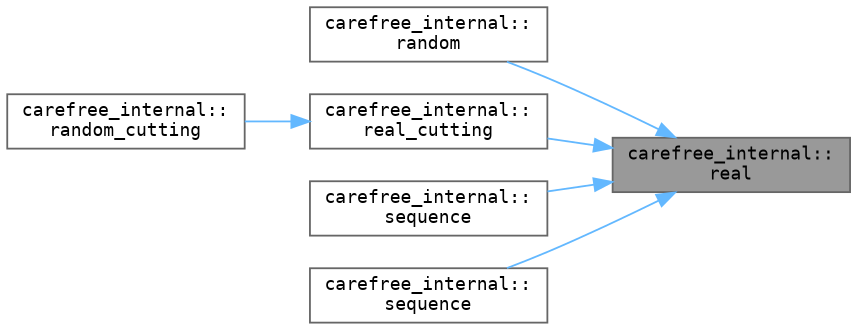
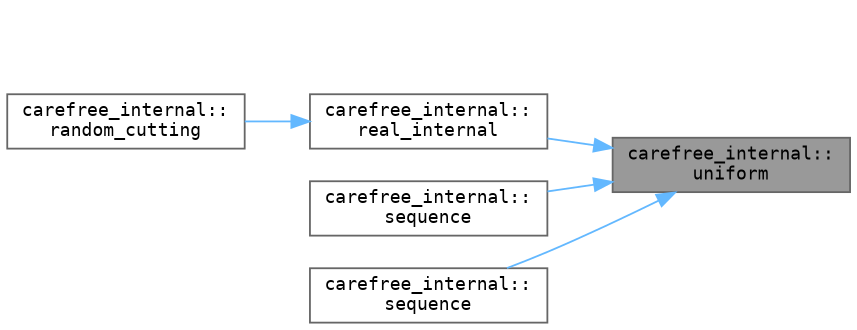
  digraph {
    fontname="DejaVu Sans Mono"
    rankdir=RL
    node [color=grey40 fillcolor=white fontname="DejaVu Sans Mono" fontsize=10 shape=box style=filled]
    edge [color=steelblue1 dir=back fontname="DejaVu Sans Mono" fontsize=10 labelfontname=Helvetica labelfontsize=10 style=solid]
-   n1 [color=gray40 fillcolor=grey60 fontcolor=black height=0.2 label="carefree_internal::\lreal" width=0.4]
-   n2 [height=0.2 label="carefree_internal::\lrandom" width=0.4]
-   n3 [height=0.2 label="carefree_internal::\lreal_cutting" width=0.4]
+   n1 [color=gray40 fillcolor=grey60 fontcolor=black height=0.2 label="carefree_internal::\luniform" width=0.4]
+   n3 [height=0.2 label="carefree_internal::\lreal_internal" width=0.4]
    n4 [height=0.2 label="carefree_internal::\lsequence" width=0.4]
    n5 [height=0.2 label="carefree_internal::\lsequence" width=0.4]
    n6 [height=0.2 label="carefree_internal::\lrandom_cutting" width=0.4]
-   n1 -> n2
    n1 -> n3
    n1 -> n4
    n1 -> n5
    n3 -> n6
  }
